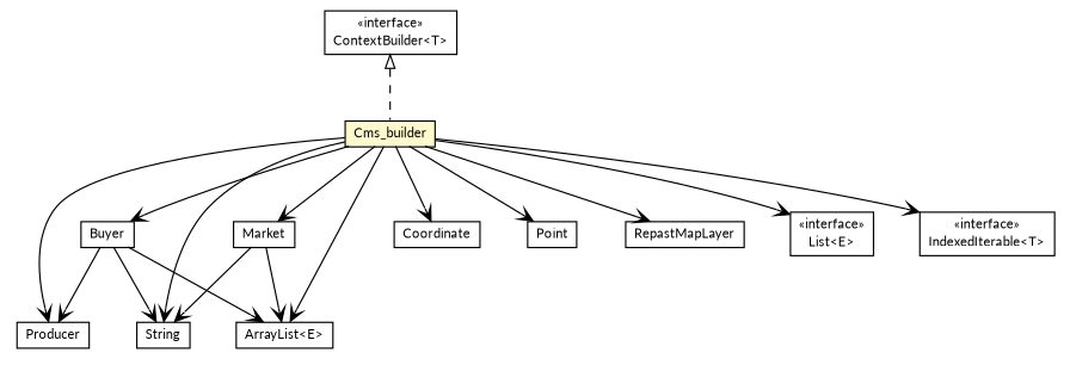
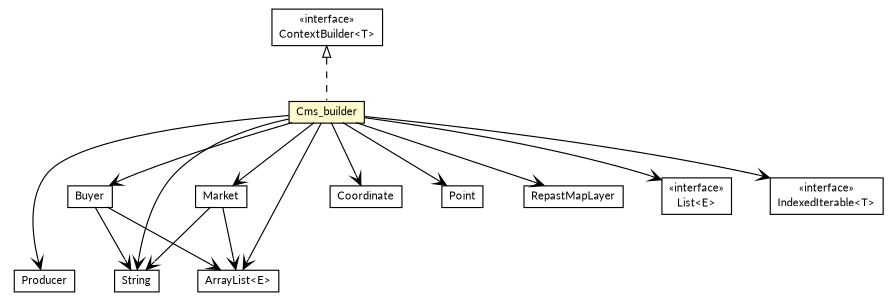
  digraph {
    fontname=Lato
    nodesep=0.25
    ranksep=0.5
    node [fontcolor=black fontname=Lato fontsize=10.0 shape=plaintext]
    edge [arrowhead=open color=black fontcolor=black fontname=Lato fontsize=10.0 headport=p labelfontname=Helvetica labelfontsize=10 tailport=p]
    n1 [label=<<table title="cms.Cms_builder" border="0" cellborder="1" cellspacing="0" cellpadding="2" port="p" bgcolor="lemonChiffon" href="./Cms_builder.html" target="_parent"> 		<tr><td><table border="0" cellspacing="0" cellpadding="1"> <tr><td align="center" balign="center"> Cms_builder </td></tr> 		</table></td></tr> 		</table>>]
    n2 [label=<<table title="cms.agents.Producer" border="0" cellborder="1" cellspacing="0" cellpadding="2" port="p" href="./agents/Producer.html" target="_parent"> 		<tr><td><table border="0" cellspacing="0" cellpadding="1"> <tr><td align="center" balign="center"> Producer </td></tr> 		</table></td></tr> 		</table>>]
    n3 [label=<<table title="cms.agents.Market" border="0" cellborder="1" cellspacing="0" cellpadding="2" port="p" href="./agents/Market.html" target="_parent"> 		<tr><td><table border="0" cellspacing="0" cellpadding="1"> <tr><td align="center" balign="center"> Market </td></tr> 		</table></td></tr> 		</table>>]
    n4 [label=<<table title="cms.agents.Buyer" border="0" cellborder="1" cellspacing="0" cellpadding="2" port="p" href="./agents/Buyer.html" target="_parent"> 		<tr><td><table border="0" cellspacing="0" cellpadding="1"> <tr><td align="center" balign="center"> Buyer </td></tr> 		</table></td></tr> 		</table>>]
    n5 [label=<<table title="com.vividsolutions.jts.geom.Coordinate" border="0" cellborder="1" cellspacing="0" cellpadding="2" port="p" href="http://docs.oracle.com/javase/7/docs/api/com/vividsolutions/jts/geom/Coordinate.html" target="_parent"> 		<tr><td><table border="0" cellspacing="0" cellpadding="1"> <tr><td align="center" balign="center"> Coordinate </td></tr> 		</table></td></tr> 		</table>>]
    n6 [label=<<table title="com.vividsolutions.jts.geom.Point" border="0" cellborder="1" cellspacing="0" cellpadding="2" port="p" href="http://docs.oracle.com/javase/7/docs/api/com/vividsolutions/jts/geom/Point.html" target="_parent"> 		<tr><td><table border="0" cellspacing="0" cellpadding="1"> <tr><td align="center" balign="center"> Point </td></tr> 		</table></td></tr> 		</table>>]
    n7 [label=<<table title="repast.simphony.gis.display.RepastMapLayer" border="0" cellborder="1" cellspacing="0" cellpadding="2" port="p" href="http://docs.oracle.com/javase/7/docs/api/repast/simphony/gis/display/RepastMapLayer.html" target="_parent"> 		<tr><td><table border="0" cellspacing="0" cellpadding="1"> <tr><td align="center" balign="center"> RepastMapLayer </td></tr> 		</table></td></tr> 		</table>>]
    n8 [label=<<table title="java.util.List" border="0" cellborder="1" cellspacing="0" cellpadding="2" port="p" href="http://docs.oracle.com/javase/7/docs/api/java/util/List.html" target="_parent"> 		<tr><td><table border="0" cellspacing="0" cellpadding="1"> <tr><td align="center" balign="center"> &#171;interface&#187; </td></tr> <tr><td align="center" balign="center"> List&lt;E&gt; </td></tr> 		</table></td></tr> 		</table>>]
    n9 [label=<<table title="java.lang.String" border="0" cellborder="1" cellspacing="0" cellpadding="2" port="p" href="http://docs.oracle.com/javase/7/docs/api/java/lang/String.html" target="_parent"> 		<tr><td><table border="0" cellspacing="0" cellpadding="1"> <tr><td align="center" balign="center"> String </td></tr> 		</table></td></tr> 		</table>>]
    n10 [label=<<table title="java.util.ArrayList" border="0" cellborder="1" cellspacing="0" cellpadding="2" port="p" href="http://docs.oracle.com/javase/7/docs/api/java/util/ArrayList.html" target="_parent"> 		<tr><td><table border="0" cellspacing="0" cellpadding="1"> <tr><td align="center" balign="center"> ArrayList&lt;E&gt; </td></tr> 		</table></td></tr> 		</table>>]
    n11 [label=<<table title="repast.simphony.util.collections.IndexedIterable" border="0" cellborder="1" cellspacing="0" cellpadding="2" port="p" href="http://docs.oracle.com/javase/7/docs/api/repast/simphony/util/collections/IndexedIterable.html" target="_parent"> 		<tr><td><table border="0" cellspacing="0" cellpadding="1"> <tr><td align="center" balign="center"> &#171;interface&#187; </td></tr> <tr><td align="center" balign="center"> IndexedIterable&lt;T&gt; </td></tr> 		</table></td></tr> 		</table>>]
    n12 [label=<<table title="repast.simphony.dataLoader.ContextBuilder" border="0" cellborder="1" cellspacing="0" cellpadding="2" port="p" href="http://docs.oracle.com/javase/7/docs/api/repast/simphony/dataLoader/ContextBuilder.html" target="_parent"> 		<tr><td><table border="0" cellspacing="0" cellpadding="1"> <tr><td align="center" balign="center"> &#171;interface&#187; </td></tr> <tr><td align="center" balign="center"> ContextBuilder&lt;T&gt; </td></tr> 		</table></td></tr> 		</table>>]
    n1 -> n2
    n1 -> n3
    n1 -> n4
    n1 -> n5
    n1 -> n6
    n1 -> n7
    n1 -> n8
    n1 -> n9
    n1 -> n10
    n1 -> n11
    n3 -> n9
    n3 -> n10
-   n4 -> n2
    n4 -> n9
    n4 -> n10
    n12 -> n1 [arrowtail=empty dir=back fontsize=10 style=dashed arrowhead="" color="" fontcolor=""]
  }
